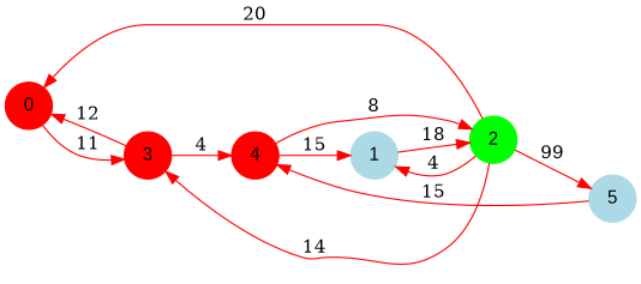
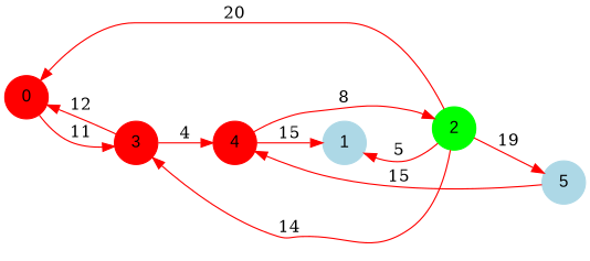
  digraph {
    rankdir=LR
    node [color=red fontname=Arial shape=circle style=filled]
    edge [color=red]
    0
    3
    4
    1 [color=lightblue]
    2 [color=green]
    5 [color=lightblue]
    0 -> 3 [label=11]
    3 -> 0 [label=12]
    3 -> 4 [label=4]
    4 -> 1 [label=15]
    4 -> 2 [label=8]
-   1 -> 2 [label=18]
    2 -> 0 [label=20]
    2 -> 3 [label=14]
-   2 -> 1 [label=4]
-   2 -> 5 [label=99]
+   2 -> 1 [label=5]
+   2 -> 5 [label=19]
    5 -> 4 [label=15]
  }
